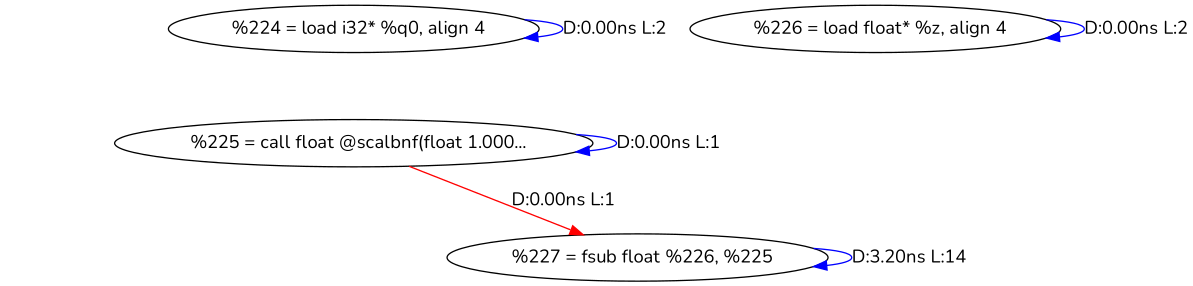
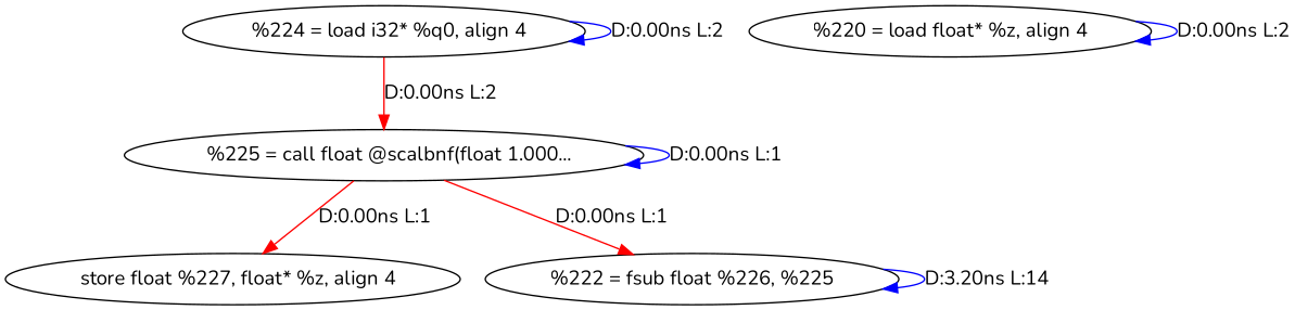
  digraph {
    fontname=Nunito
    node [fontname=Nunito]
    edge [color=blue fontname=Nunito]
    n1 [label="  %224 = load i32* %q0, align 4"]
    n2 [label="  %225 = call float @scalbnf(float 1.000..."]
-   n4 [label="  %227 = fsub float %226, %225"]
-   n5 [label="  %226 = load float* %z, align 4"]
+   n3 [label="  store float %227, float* %z, align 4"]
+   n4 [label="%222 = fsub float %226, %225"]
+   n5 [label="%220 = load float* %z, align 4"]
    n1 -> n1 [label="D:0.00ns L:2"]
+   n1 -> n2 [color=red label="D:0.00ns L:2"]
    n2 -> n2 [label="D:0.00ns L:1"]
+   n2 -> n3 [color=red label="D:0.00ns L:1"]
    n2 -> n4 [color=red label="D:0.00ns L:1"]
    n4 -> n4 [label="D:3.20ns L:14"]
    n5 -> n5 [label="D:0.00ns L:2"]
  }
